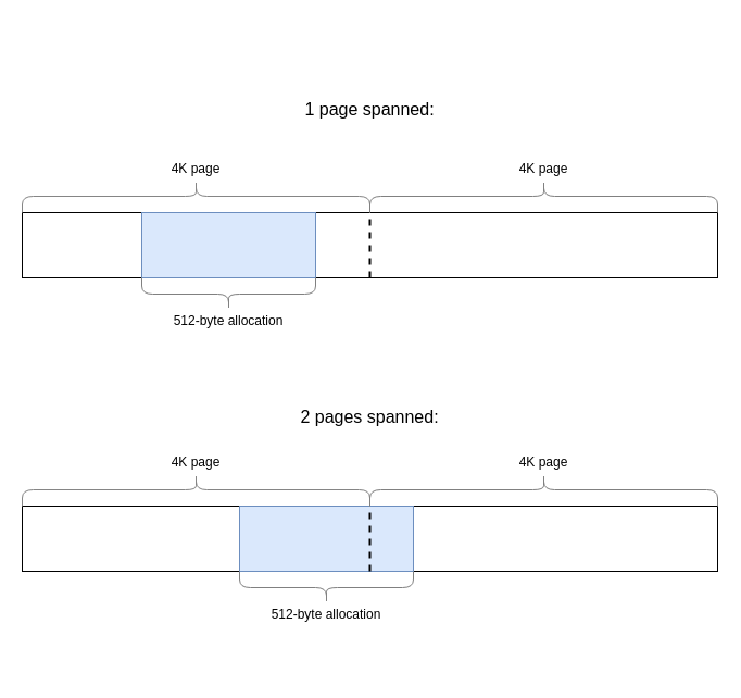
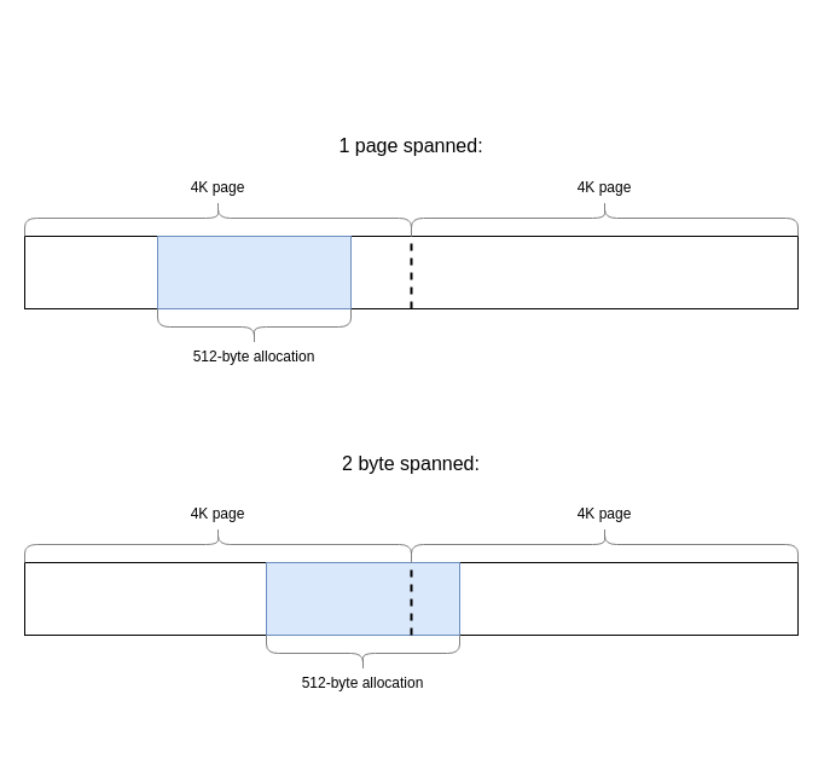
  <mxCell id="0" />
  <mxCell id="1" parent="0" />
  <mxCell id="2" value="" style="rounded=0;whiteSpace=wrap;html=1;" vertex="1" parent="1"><mxGeometry x="20" y="465" width="640" height="60" as="geometry" /></mxCell>
  <mxCell id="3" value="" style="rounded=0;whiteSpace=wrap;html=1;strokeColor=#6c8ebf;fillColor=#dae8fc;" vertex="1" parent="1"><mxGeometry x="220" y="465" width="160" height="60" as="geometry" /></mxCell>
  <mxCell id="4" value="" style="endArrow=none;dashed=1;html=1;exitX=0.5;exitY=1;exitDx=0;exitDy=0;entryX=0.5;entryY=0;entryDx=0;entryDy=0;strokeWidth=2;" edge="1" parent="1" source="2" target="2"><mxGeometry width="50" height="50" relative="1" as="geometry"><mxPoint x="150" y="515" as="sourcePoint" /><mxPoint x="200" y="465" as="targetPoint" /></mxGeometry></mxCell>
  <mxCell id="5" value="" style="shape=curlyBracket;whiteSpace=wrap;html=1;rounded=1;strokeColor=#858585;fillColor=#67AB9F;gradientColor=none;fontSize=16;fontColor=#050505;rotation=90;" vertex="1" parent="1"><mxGeometry x="165" y="290" width="30" height="320" as="geometry" /></mxCell>
  <mxCell id="6" value="4K page" style="text;html=1;strokeColor=none;fillColor=none;align=center;verticalAlign=middle;whiteSpace=wrap;rounded=0;" vertex="1" parent="1"><mxGeometry x="155" y="415" width="50" height="20" as="geometry" /></mxCell>
  <mxCell id="7" value="" style="shape=curlyBracket;whiteSpace=wrap;html=1;rounded=1;strokeColor=#808080;fillColor=#67AB9F;gradientColor=none;fontSize=16;fontColor=#050505;rotation=90;" vertex="1" parent="1"><mxGeometry x="485" y="290" width="30" height="320" as="geometry" /></mxCell>
  <mxCell id="8" value="4K page" style="text;html=1;strokeColor=none;fillColor=none;align=center;verticalAlign=middle;whiteSpace=wrap;rounded=0;" vertex="1" parent="1"><mxGeometry x="475" y="415" width="50" height="20" as="geometry" /></mxCell>
  <mxCell id="9" value="" style="shape=curlyBracket;whiteSpace=wrap;html=1;rounded=1;strokeColor=#808080;fillColor=#67AB9F;gradientColor=none;fontSize=16;fontColor=#050505;rotation=-90;" vertex="1" parent="1"><mxGeometry x="285" y="460" width="30" height="160" as="geometry" /></mxCell>
  <mxCell id="10" value="512-byte allocation" style="text;html=1;strokeColor=none;fillColor=none;align=center;verticalAlign=middle;whiteSpace=wrap;rounded=0;" vertex="1" parent="1"><mxGeometry x="240" y="555" width="120" height="20" as="geometry" /></mxCell>
- <mxCell id="11" value="2 pages spanned:" style="text;html=1;strokeColor=none;fillColor=none;align=center;verticalAlign=middle;whiteSpace=wrap;rounded=0;fontSize=16;" vertex="1" parent="1"><mxGeometry x="255" y="372.5" width="170" height="20" as="geometry" /></mxCell>
+ <mxCell id="11" value="2 byte spanned:" style="text;html=1;strokeColor=none;fillColor=none;align=center;verticalAlign=middle;whiteSpace=wrap;rounded=0;fontSize=16;" vertex="1" parent="1"><mxGeometry x="255" y="372.5" width="170" height="20" as="geometry" /></mxCell>
  <mxCell id="12" value="" style="rounded=0;whiteSpace=wrap;html=1;" vertex="1" parent="1"><mxGeometry x="20" y="195" width="640" height="60" as="geometry" /></mxCell>
  <mxCell id="13" value="" style="rounded=0;whiteSpace=wrap;html=1;strokeColor=#6c8ebf;fillColor=#dae8fc;" vertex="1" parent="1"><mxGeometry x="130" y="195" width="160" height="60" as="geometry" /></mxCell>
  <mxCell id="14" value="" style="endArrow=none;dashed=1;html=1;exitX=0.5;exitY=1;exitDx=0;exitDy=0;entryX=0.5;entryY=0;entryDx=0;entryDy=0;strokeWidth=2;" edge="1" parent="1" source="12" target="12"><mxGeometry width="50" height="50" relative="1" as="geometry"><mxPoint x="150" y="245" as="sourcePoint" /><mxPoint x="200" y="195" as="targetPoint" /></mxGeometry></mxCell>
  <mxCell id="15" value="" style="shape=curlyBracket;whiteSpace=wrap;html=1;rounded=1;strokeColor=#858585;fillColor=#67AB9F;gradientColor=none;fontSize=16;fontColor=#050505;rotation=90;" vertex="1" parent="1"><mxGeometry x="165" y="20" width="30" height="320" as="geometry" /></mxCell>
  <mxCell id="16" value="4K page" style="text;html=1;strokeColor=none;fillColor=none;align=center;verticalAlign=middle;whiteSpace=wrap;rounded=0;" vertex="1" parent="1"><mxGeometry x="155" y="145" width="50" height="20" as="geometry" /></mxCell>
  <mxCell id="17" value="" style="shape=curlyBracket;whiteSpace=wrap;html=1;rounded=1;strokeColor=#808080;fillColor=#67AB9F;gradientColor=none;fontSize=16;fontColor=#050505;rotation=90;" vertex="1" parent="1"><mxGeometry x="485" y="20" width="30" height="320" as="geometry" /></mxCell>
  <mxCell id="18" value="4K page" style="text;html=1;strokeColor=none;fillColor=none;align=center;verticalAlign=middle;whiteSpace=wrap;rounded=0;" vertex="1" parent="1"><mxGeometry x="475" y="145" width="50" height="20" as="geometry" /></mxCell>
  <mxCell id="19" value="" style="shape=curlyBracket;whiteSpace=wrap;html=1;rounded=1;strokeColor=#808080;fillColor=#67AB9F;gradientColor=none;fontSize=16;fontColor=#050505;rotation=-90;" vertex="1" parent="1"><mxGeometry x="195" y="190" width="30" height="160" as="geometry" /></mxCell>
  <mxCell id="20" value="512-byte allocation" style="text;html=1;strokeColor=none;fillColor=none;align=center;verticalAlign=middle;whiteSpace=wrap;rounded=0;" vertex="1" parent="1"><mxGeometry x="150" y="285" width="120" height="20" as="geometry" /></mxCell>
- <mxCell id="21" value="1 page spanned:" style="text;html=1;strokeColor=none;fillColor=none;align=center;verticalAlign=middle;whiteSpace=wrap;rounded=0;fontSize=16;" vertex="1" parent="1"><mxGeometry x="255" y="90" width="170" height="20" as="geometry" /></mxCell>
+ <mxCell id="21" value="1 page spanned:" style="text;html=1;strokeColor=none;fillColor=none;align=center;verticalAlign=middle;whiteSpace=wrap;rounded=0;fontSize=16;" vertex="1" parent="1"><mxGeometry x="255" y="110" width="170" height="20" as="geometry" /></mxCell>
